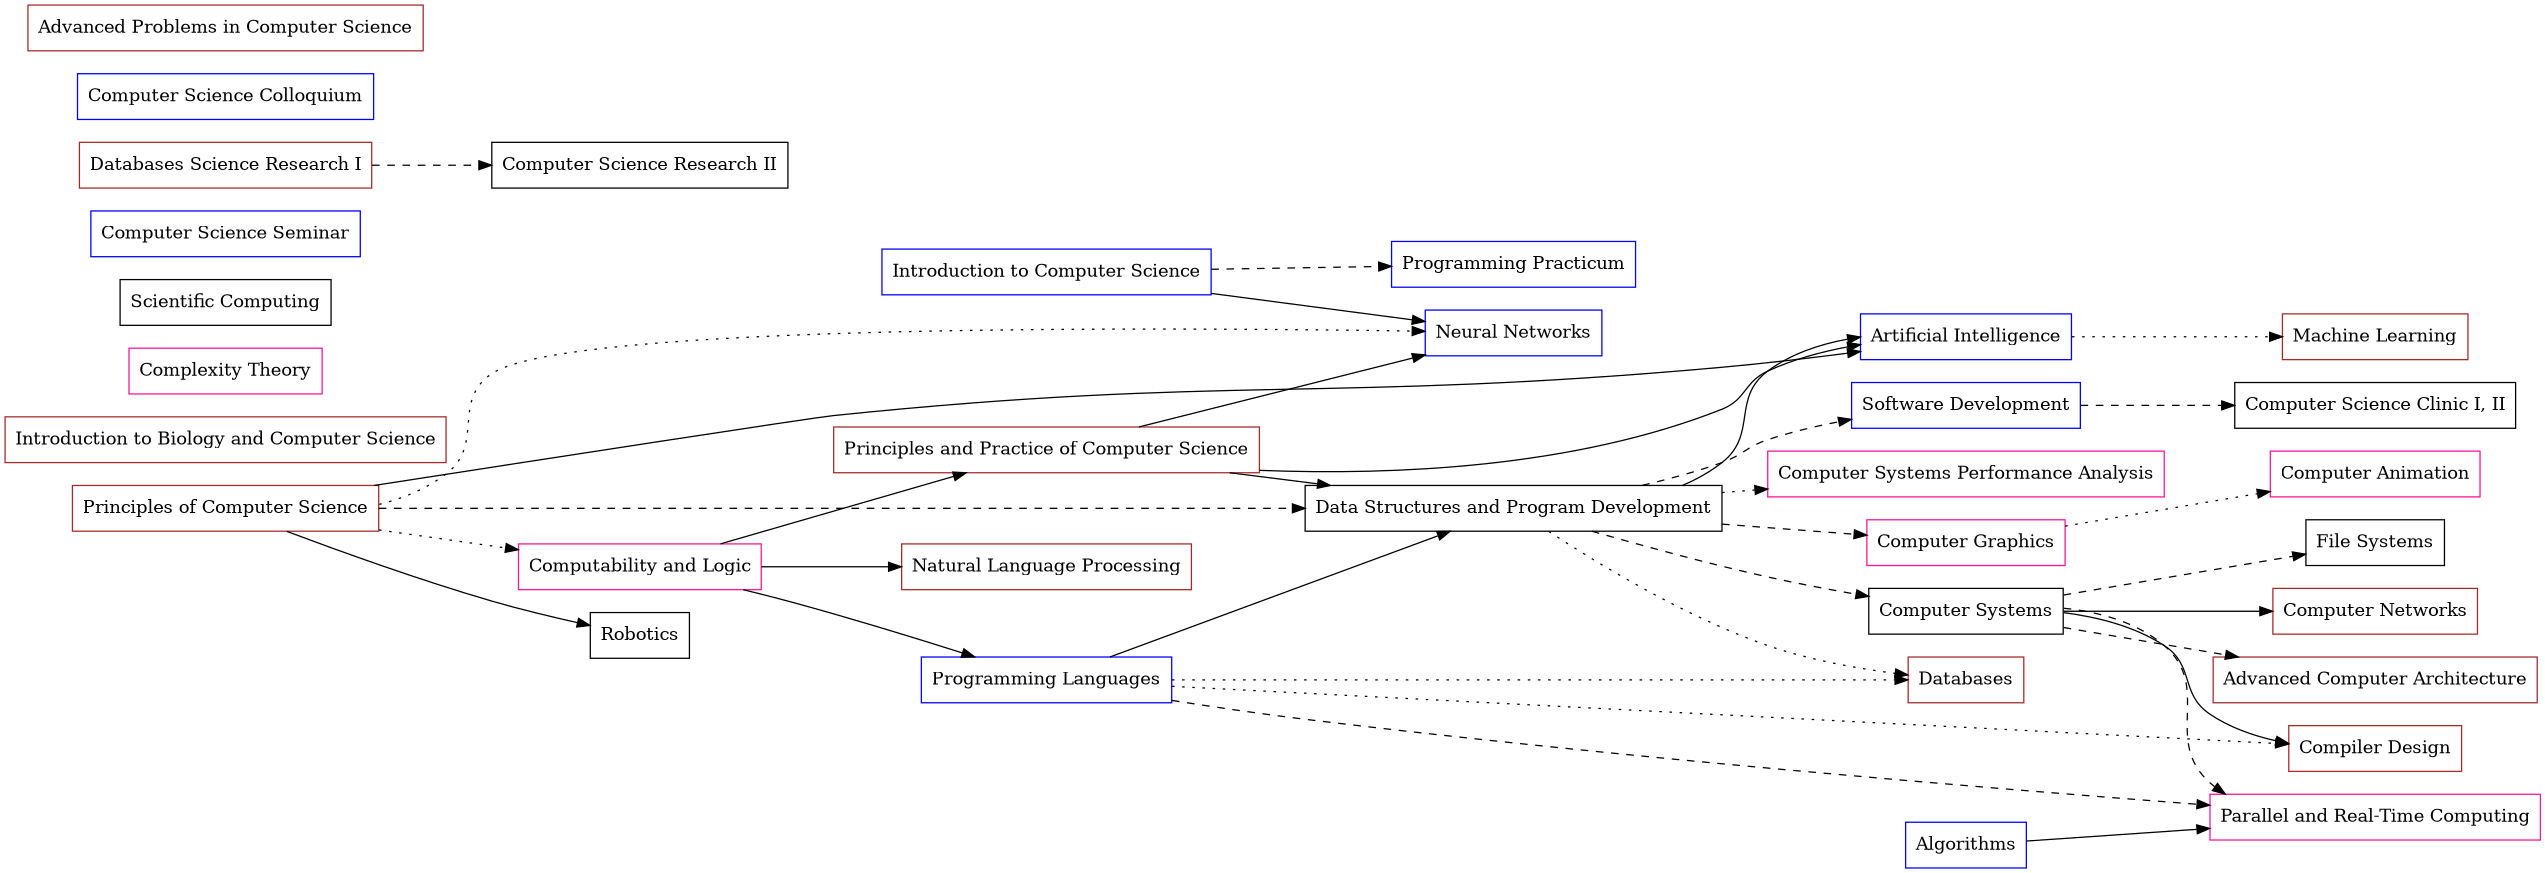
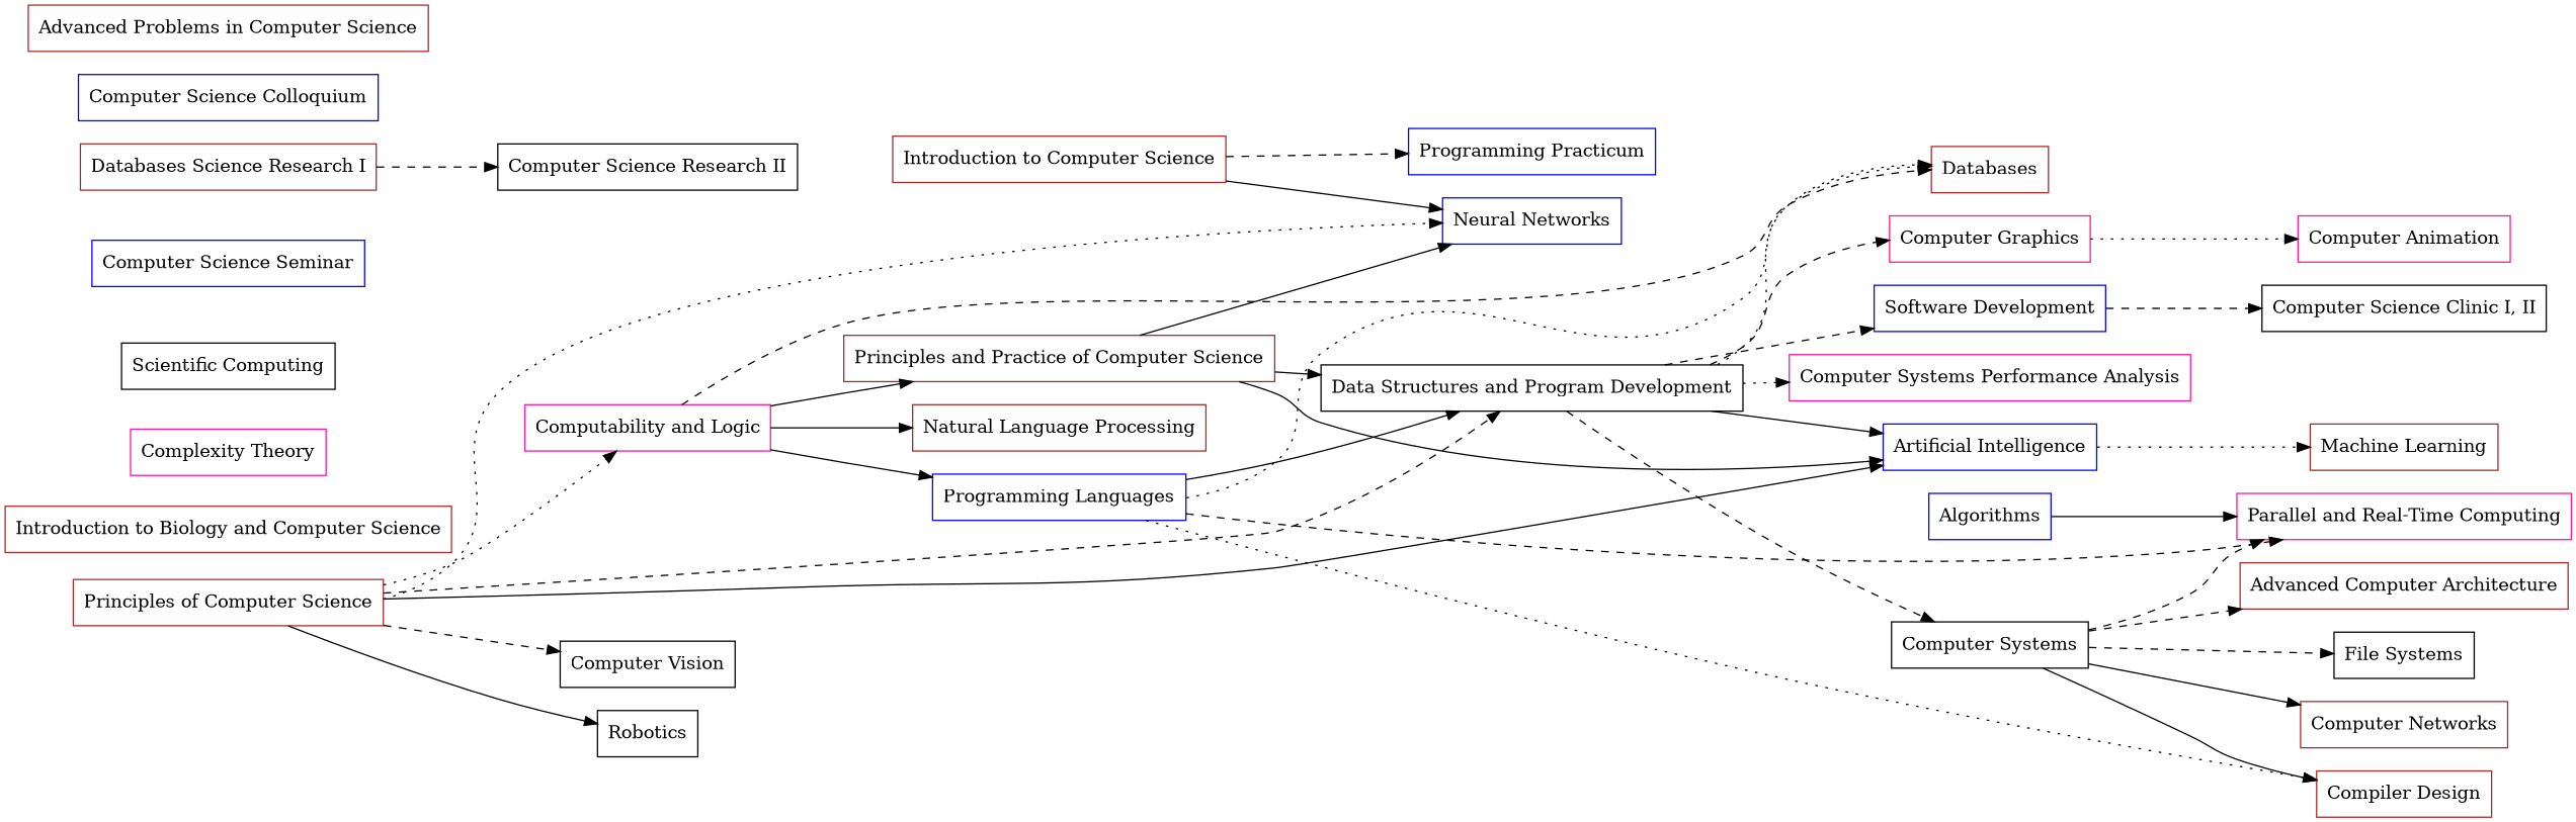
  digraph {
    rankdir=LR
    node [color=brown shape=box]
    edge [style=solid]
-   n1 [color=blue label="Introduction to Computer Science"]
+   n1 [label="Introduction to Computer Science"]
    n2 [color=blue label="Programming Practicum"]
    n3 [color=blue label="Neural Networks"]
    n4 [label="Principles of Computer Science"]
    n5 [color=black label="Data Structures and Program Development"]
    n6 [color=deeppink label="Computability and Logic"]
    n7 [color=blue label="Artificial Intelligence"]
+   n8 [color=black label="Computer Vision"]
    n9 [color=black label=Robotics]
    n10 [label="Introduction to Biology and Computer Science"]
    n11 [label="Principles and Practice of Computer Science"]
    n12 [color=black label="Computer Systems"]
    n13 [color=blue label="Software Development"]
    n14 [label=Databases]
    n15 [color=deeppink label="Computer Systems Performance Analysis"]
    n16 [color=deeppink label="Computer Graphics"]
    n17 [color=blue label="Programming Languages"]
    n18 [label="Natural Language Processing"]
    n19 [label="Machine Learning"]
    n20 [label="Computer Networks"]
    n21 [label="Compiler Design"]
    n22 [label="Advanced Computer Architecture"]
    n23 [color=black label="File Systems"]
    n24 [color=deeppink label="Parallel and Real-Time Computing"]
    n25 [color=black label="Computer Science Clinic I, II"]
    n26 [color=deeppink label="Computer Animation"]
    n27 [color=blue label=Algorithms]
    n28 [color=deeppink label="Complexity Theory"]
    n29 [color=black label="Scientific Computing"]
    n30 [color=blue label="Computer Science Seminar"]
    n31 [label="Databases Science Research I"]
    n32 [color=black label="Computer Science Research II"]
    n33 [color=blue label="Computer Science Colloquium"]
    n34 [label="Advanced Problems in Computer Science"]
    n1 -> n2 [style=dashed]
    n1 -> n3
    n4 -> n3 [style=dotted]
    n4 -> n5 [style=dashed]
    n4 -> n6 [style=dotted]
    n4 -> n7
+   n4 -> n8 [style=dashed]
    n4 -> n9
    n5 -> n7
    n5 -> n12 [style=dashed]
    n5 -> n13 [style=dashed]
    n5 -> n14 [style=dotted]
    n5 -> n15 [style=dotted]
    n5 -> n16 [style=dashed]
    n6 -> n11
+   n6 -> n14 [style=dashed]
    n6 -> n17
    n6 -> n18
    n7 -> n19 [style=dotted]
    n11 -> n3
    n11 -> n5
    n11 -> n7
    n12 -> n20
    n12 -> n21
    n12 -> n22 [style=dashed]
    n12 -> n23 [style=dashed]
    n12 -> n24 [style=dashed]
    n13 -> n25 [style=dashed]
    n16 -> n26 [style=dotted]
    n17 -> n5
    n17 -> n14 [style=dotted]
    n17 -> n21 [style=dotted]
    n17 -> n24 [style=dashed]
    n27 -> n24
    n31 -> n32 [style=dashed]
  }
